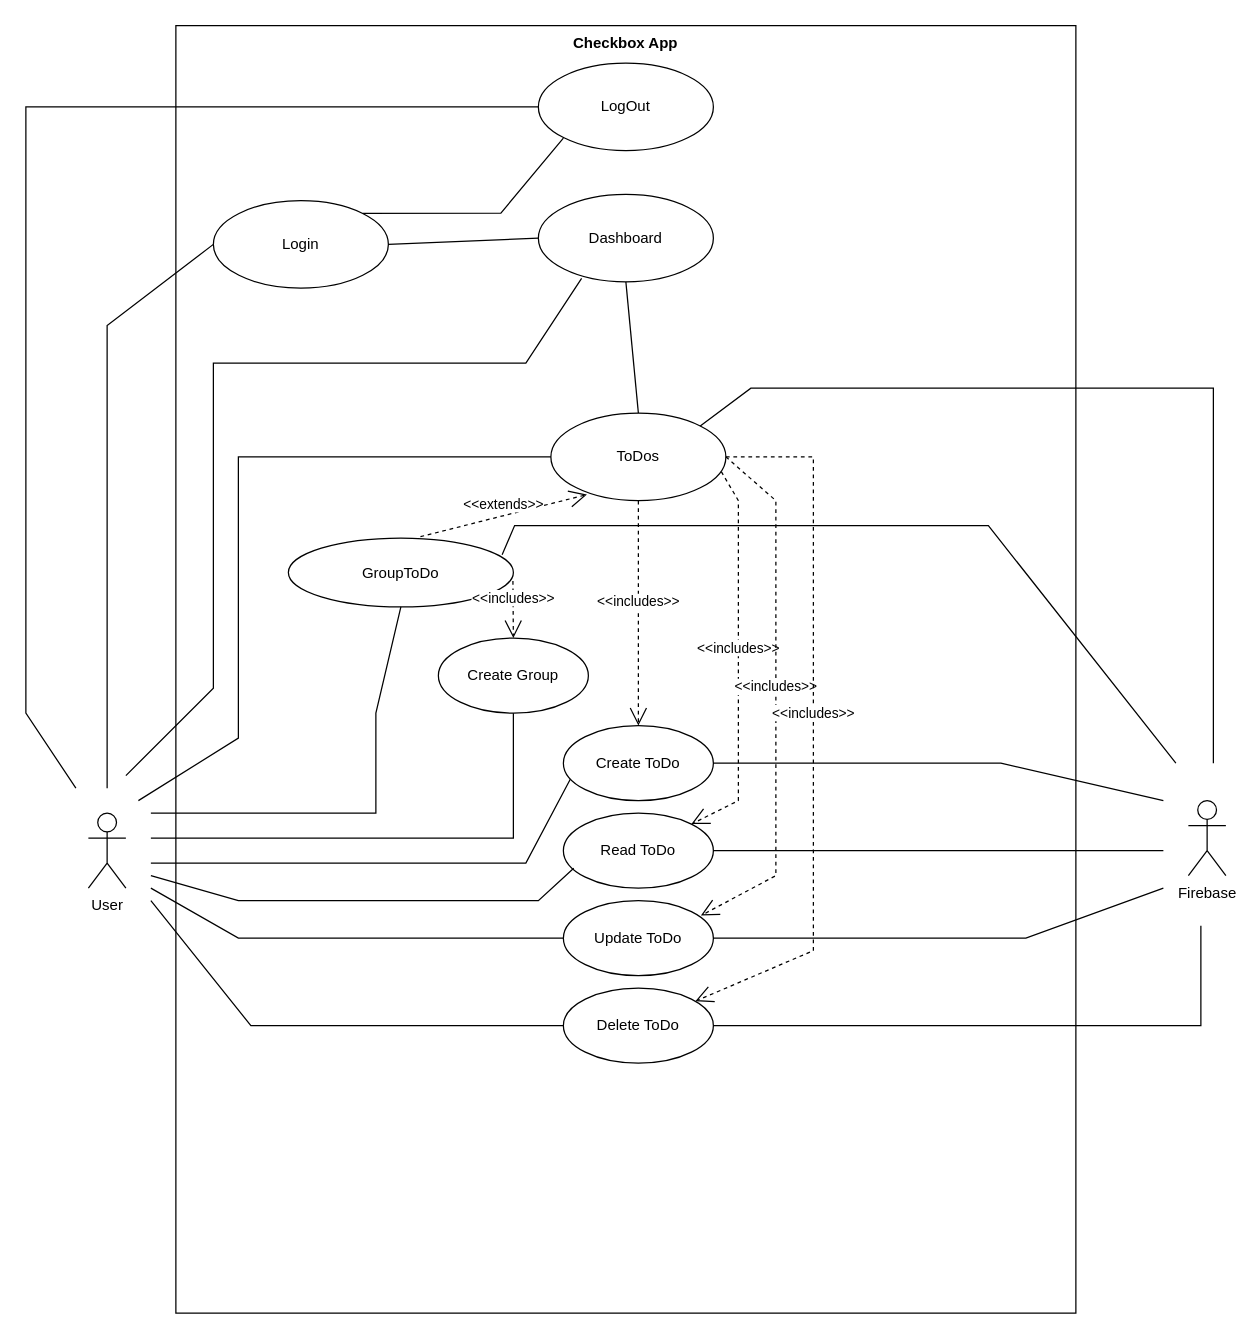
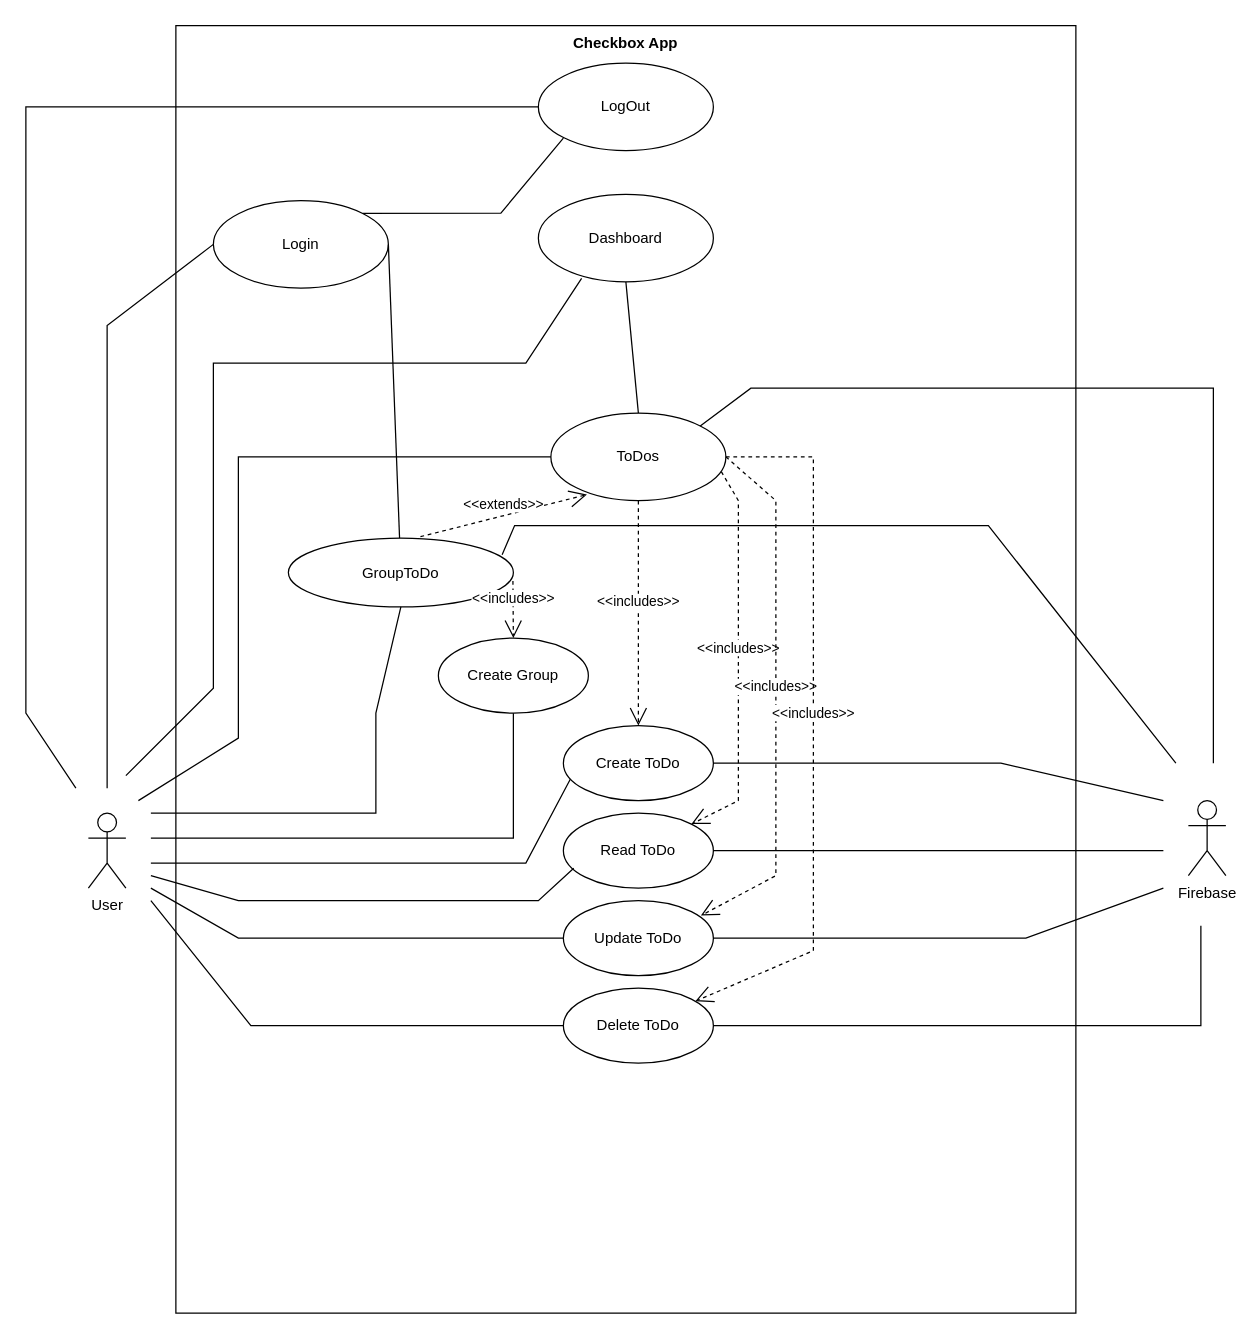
  <mxCell id="0" />
  <mxCell id="1" parent="0" />
  <mxCell id="2" value="User" style="shape=umlActor;verticalLabelPosition=bottom;verticalAlign=top;html=1;outlineConnect=0;" parent="1" vertex="1"><mxGeometry x="70" y="650" width="30" height="60" as="geometry" /></mxCell>
  <mxCell id="3" value="Checkbox App" style="shape=rect;html=1;verticalAlign=top;fontStyle=1;whiteSpace=wrap;align=center;" parent="1" vertex="1"><mxGeometry x="140" y="20" width="720" height="1030" as="geometry" /></mxCell>
  <mxCell id="4" value="Login" style="ellipse;whiteSpace=wrap;html=1;" parent="1" vertex="1"><mxGeometry x="170" y="160" width="140" height="70" as="geometry" /></mxCell>
  <mxCell id="5" value="Dashboard" style="ellipse;whiteSpace=wrap;html=1;" parent="1" vertex="1"><mxGeometry x="430" y="155" width="140" height="70" as="geometry" /></mxCell>
- <mxCell id="6" value="" style="edgeStyle=none;html=1;endArrow=none;verticalAlign=bottom;rounded=0;exitX=1;exitY=0.5;exitDx=0;exitDy=0;entryX=0;entryY=0.5;entryDx=0;entryDy=0;" parent="1" source="4" target="5" edge="1"><mxGeometry width="160" relative="1" as="geometry"><mxPoint x="560" y="720" as="sourcePoint" /><mxPoint x="720" y="720" as="targetPoint" /></mxGeometry></mxCell>
+ <mxCell id="6" value="" style="edgeStyle=none;html=1;endArrow=none;verticalAlign=bottom;rounded=0;exitX=1;exitY=0.5;exitDx=0;exitDy=0;" parent="1" source="4" target="14" edge="1"><mxGeometry width="160" relative="1" as="geometry"><mxPoint x="560" y="720" as="sourcePoint" /><mxPoint x="720" y="720" as="targetPoint" /></mxGeometry></mxCell>
  <mxCell id="7" value="ToDos" style="ellipse;whiteSpace=wrap;html=1;" parent="1" vertex="1"><mxGeometry x="440" y="330" width="140" height="70" as="geometry" /></mxCell>
  <mxCell id="8" value="" style="edgeStyle=none;html=1;endArrow=none;verticalAlign=bottom;rounded=0;exitX=0.5;exitY=1;exitDx=0;exitDy=0;entryX=0.5;entryY=0;entryDx=0;entryDy=0;" parent="1" source="5" target="7" edge="1"><mxGeometry width="160" relative="1" as="geometry"><mxPoint x="560" y="720" as="sourcePoint" /><mxPoint x="720" y="720" as="targetPoint" /></mxGeometry></mxCell>
  <mxCell id="9" value="Create ToDo" style="ellipse;whiteSpace=wrap;html=1;" parent="1" vertex="1"><mxGeometry x="450" y="580" width="120" height="60" as="geometry" /></mxCell>
  <mxCell id="10" value="Read ToDo" style="ellipse;whiteSpace=wrap;html=1;" parent="1" vertex="1"><mxGeometry x="450" y="650" width="120" height="60" as="geometry" /></mxCell>
  <mxCell id="11" value="Update ToDo" style="ellipse;whiteSpace=wrap;html=1;" parent="1" vertex="1"><mxGeometry x="450" y="720" width="120" height="60" as="geometry" /></mxCell>
  <mxCell id="12" value="Delete ToDo" style="ellipse;whiteSpace=wrap;html=1;" parent="1" vertex="1"><mxGeometry x="450" y="790" width="120" height="60" as="geometry" /></mxCell>
  <mxCell id="13" value="" style="edgeStyle=none;html=1;endArrow=none;verticalAlign=bottom;rounded=0;entryX=0;entryY=0.5;entryDx=0;entryDy=0;" parent="1" target="7" edge="1"><mxGeometry width="160" relative="1" as="geometry"><mxPoint x="110" y="640" as="sourcePoint" /><mxPoint x="420" y="520" as="targetPoint" /><Array as="points"><mxPoint x="190" y="590" /><mxPoint x="190" y="365" /><mxPoint x="260" y="365" /></Array></mxGeometry></mxCell>
  <mxCell id="14" value="GroupToDo" style="ellipse;whiteSpace=wrap;html=1;" parent="1" vertex="1"><mxGeometry x="230" y="430" width="180" height="55" as="geometry" /></mxCell>
  <mxCell id="15" value="&amp;lt;&amp;lt;extends&amp;gt;&amp;gt;" style="edgeStyle=none;html=1;endArrow=open;endFill=0;endSize=12;verticalAlign=bottom;rounded=0;exitX=0.587;exitY=-0.021;exitDx=0;exitDy=0;dashed=1;entryX=0.206;entryY=0.931;entryDx=0;entryDy=0;exitPerimeter=0;entryPerimeter=0;" parent="1" source="14" target="7" edge="1"><mxGeometry x="-0.005" width="160" relative="1" as="geometry"><mxPoint x="580" y="890" as="sourcePoint" /><mxPoint x="658" y="992" as="targetPoint" /><mxPoint as="offset" /><Array as="points" /></mxGeometry></mxCell>
  <mxCell id="16" value="" style="edgeStyle=none;html=1;endArrow=none;verticalAlign=bottom;rounded=0;entryX=0;entryY=0.5;entryDx=0;entryDy=0;" parent="1" target="4" edge="1"><mxGeometry width="160" relative="1" as="geometry"><mxPoint x="85" y="630" as="sourcePoint" /><mxPoint x="390" y="690" as="targetPoint" /><Array as="points"><mxPoint x="85" y="455" /><mxPoint x="85" y="260" /></Array></mxGeometry></mxCell>
  <mxCell id="17" value="" style="edgeStyle=none;html=1;endArrow=none;verticalAlign=bottom;rounded=0;entryX=0.5;entryY=1;entryDx=0;entryDy=0;" parent="1" target="14" edge="1"><mxGeometry width="160" relative="1" as="geometry"><mxPoint x="120" y="650" as="sourcePoint" /><mxPoint x="145" y="622.5" as="targetPoint" /><Array as="points"><mxPoint x="300" y="650" /><mxPoint x="300" y="570" /></Array></mxGeometry></mxCell>
  <mxCell id="18" value="LogOut" style="ellipse;whiteSpace=wrap;html=1;" parent="1" vertex="1"><mxGeometry x="430" y="50" width="140" height="70" as="geometry" /></mxCell>
  <mxCell id="19" value="" style="edgeStyle=none;html=1;endArrow=none;verticalAlign=bottom;rounded=0;exitX=1;exitY=0;exitDx=0;exitDy=0;entryX=0;entryY=1;entryDx=0;entryDy=0;" parent="1" source="4" target="18" edge="1"><mxGeometry width="160" relative="1" as="geometry"><mxPoint x="330" y="420" as="sourcePoint" /><mxPoint x="440" y="110" as="targetPoint" /><Array as="points"><mxPoint x="400" y="170" /><mxPoint x="450" y="110" /></Array></mxGeometry></mxCell>
  <mxCell id="20" value="" style="edgeStyle=none;html=1;endArrow=none;verticalAlign=bottom;rounded=0;entryX=0;entryY=0.5;entryDx=0;entryDy=0;" parent="1" target="18" edge="1"><mxGeometry width="160" relative="1" as="geometry"><mxPoint x="60" y="630" as="sourcePoint" /><mxPoint x="250" y="790" as="targetPoint" /><Array as="points"><mxPoint x="20" y="570" /><mxPoint x="20" y="85" /></Array></mxGeometry></mxCell>
  <mxCell id="21" value="" style="edgeStyle=none;html=1;endArrow=none;verticalAlign=bottom;rounded=0;entryX=0.046;entryY=0.715;entryDx=0;entryDy=0;entryPerimeter=0;" parent="1" target="9" edge="1"><mxGeometry width="160" relative="1" as="geometry"><mxPoint x="120" y="690" as="sourcePoint" /><mxPoint x="600" y="640" as="targetPoint" /><Array as="points"><mxPoint x="210" y="690" /><mxPoint x="420" y="690" /></Array></mxGeometry></mxCell>
  <mxCell id="22" value="" style="edgeStyle=none;html=1;endArrow=none;verticalAlign=bottom;rounded=0;entryX=0.069;entryY=0.736;entryDx=0;entryDy=0;entryPerimeter=0;" parent="1" target="10" edge="1"><mxGeometry width="160" relative="1" as="geometry"><mxPoint x="120" y="700" as="sourcePoint" /><mxPoint x="280" y="679.58" as="targetPoint" /><Array as="points"><mxPoint x="190" y="720" /><mxPoint x="430" y="720" /></Array></mxGeometry></mxCell>
  <mxCell id="23" value="" style="edgeStyle=none;html=1;endArrow=none;verticalAlign=bottom;rounded=0;entryX=0;entryY=0.5;entryDx=0;entryDy=0;" parent="1" target="11" edge="1"><mxGeometry width="160" relative="1" as="geometry"><mxPoint x="120" y="710" as="sourcePoint" /><mxPoint x="620" y="700.42" as="targetPoint" /><Array as="points"><mxPoint x="190" y="750" /></Array></mxGeometry></mxCell>
  <mxCell id="24" value="" style="edgeStyle=none;html=1;endArrow=none;verticalAlign=bottom;rounded=0;entryX=0;entryY=0.5;entryDx=0;entryDy=0;" parent="1" target="12" edge="1"><mxGeometry width="160" relative="1" as="geometry"><mxPoint x="120" y="720" as="sourcePoint" /><mxPoint x="620" y="770" as="targetPoint" /><Array as="points"><mxPoint x="200" y="820" /></Array></mxGeometry></mxCell>
  <mxCell id="25" value="&amp;lt;&amp;lt;includes&amp;gt;&amp;gt;" style="edgeStyle=none;html=1;endArrow=open;endFill=0;endSize=12;verticalAlign=bottom;rounded=0;dashed=1;" parent="1" source="7" target="9" edge="1"><mxGeometry width="160" relative="1" as="geometry"><mxPoint x="580" y="630" as="sourcePoint" /><mxPoint x="740" y="630" as="targetPoint" /></mxGeometry></mxCell>
  <mxCell id="26" value="" style="edgeStyle=none;html=1;endArrow=none;verticalAlign=bottom;rounded=0;entryX=1;entryY=0.5;entryDx=0;entryDy=0;startArrow=none;" parent="1" target="12" edge="1"><mxGeometry width="160" relative="1" as="geometry"><mxPoint x="960" y="740" as="sourcePoint" /><mxPoint x="1229" y="780" as="targetPoint" /><Array as="points"><mxPoint x="960" y="820" /></Array></mxGeometry></mxCell>
  <mxCell id="27" value="" style="edgeStyle=none;html=1;endArrow=none;verticalAlign=bottom;rounded=0;entryX=1;entryY=0.5;entryDx=0;entryDy=0;" parent="1" target="11" edge="1"><mxGeometry width="160" relative="1" as="geometry"><mxPoint x="930" y="710" as="sourcePoint" /><mxPoint x="740" y="750" as="targetPoint" /><Array as="points"><mxPoint x="820" y="750" /><mxPoint x="750" y="750" /></Array></mxGeometry></mxCell>
  <mxCell id="28" value="&amp;lt;&amp;lt;includes&amp;gt;&amp;gt;" style="edgeStyle=none;html=1;endArrow=open;endFill=0;endSize=12;verticalAlign=bottom;rounded=0;dashed=1;exitX=0.974;exitY=0.669;exitDx=0;exitDy=0;exitPerimeter=0;entryX=1;entryY=0;entryDx=0;entryDy=0;" parent="1" source="7" target="10" edge="1"><mxGeometry width="160" relative="1" as="geometry"><mxPoint x="586" y="576" as="sourcePoint" /><mxPoint x="733" y="669" as="targetPoint" /><Array as="points"><mxPoint x="590" y="400" /><mxPoint x="590" y="640" /></Array></mxGeometry></mxCell>
  <mxCell id="29" value="&amp;lt;&amp;lt;includes&amp;gt;&amp;gt;" style="edgeStyle=none;html=1;endArrow=open;endFill=0;endSize=12;verticalAlign=bottom;rounded=0;dashed=1;exitX=1;exitY=0.5;exitDx=0;exitDy=0;entryX=1;entryY=0;entryDx=0;entryDy=0;" parent="1" source="7" edge="1"><mxGeometry width="160" relative="1" as="geometry"><mxPoint x="584" y="450" as="sourcePoint" /><mxPoint x="560" y="732" as="targetPoint" /><Array as="points"><mxPoint x="620" y="400" /><mxPoint x="620" y="700" /></Array></mxGeometry></mxCell>
  <mxCell id="30" value="&amp;lt;&amp;lt;includes&amp;gt;&amp;gt;" style="edgeStyle=none;html=1;endArrow=open;endFill=0;endSize=12;verticalAlign=bottom;rounded=0;dashed=1;exitX=1;exitY=0.5;exitDx=0;exitDy=0;" parent="1" source="7" target="12" edge="1"><mxGeometry width="160" relative="1" as="geometry"><mxPoint x="600" y="426.5" as="sourcePoint" /><mxPoint x="580" y="793.5" as="targetPoint" /><Array as="points"><mxPoint x="650" y="365" /><mxPoint x="650" y="760" /></Array></mxGeometry></mxCell>
  <mxCell id="31" value="" style="edgeStyle=none;html=1;endArrow=none;verticalAlign=bottom;rounded=0;entryX=1;entryY=0.5;entryDx=0;entryDy=0;" parent="1" edge="1"><mxGeometry width="160" relative="1" as="geometry"><mxPoint x="930" y="680" as="sourcePoint" /><mxPoint x="570" y="680" as="targetPoint" /><Array as="points"><mxPoint x="730" y="680" /></Array></mxGeometry></mxCell>
  <mxCell id="32" value="" style="edgeStyle=none;html=1;endArrow=none;verticalAlign=bottom;rounded=0;entryX=1;entryY=0.5;entryDx=0;entryDy=0;" parent="1" edge="1"><mxGeometry width="160" relative="1" as="geometry"><mxPoint x="930" y="640" as="sourcePoint" /><mxPoint x="570" y="610" as="targetPoint" /><Array as="points"><mxPoint x="800" y="610" /><mxPoint x="700" y="610" /></Array></mxGeometry></mxCell>
  <mxCell id="33" value="" style="edgeStyle=none;html=1;endArrow=none;verticalAlign=bottom;rounded=0;entryX=0.247;entryY=0.96;entryDx=0;entryDy=0;entryPerimeter=0;" parent="1" target="5" edge="1"><mxGeometry width="160" relative="1" as="geometry"><mxPoint x="100" y="620" as="sourcePoint" /><mxPoint x="205" y="170" as="targetPoint" /><Array as="points"><mxPoint x="170" y="550" /><mxPoint x="170" y="290" /><mxPoint x="420" y="290" /></Array></mxGeometry></mxCell>
  <mxCell id="34" value="Firebase" style="shape=umlActor;verticalLabelPosition=bottom;verticalAlign=top;html=1;outlineConnect=0;" parent="1" vertex="1"><mxGeometry x="950" y="640" width="30" height="60" as="geometry" /></mxCell>
  <mxCell id="35" value="Create Group" style="ellipse;whiteSpace=wrap;html=1;" vertex="1" parent="1"><mxGeometry x="350" y="510" width="120" height="60" as="geometry" /></mxCell>
  <mxCell id="36" value="&amp;lt;&amp;lt;includes&amp;gt;&amp;gt;" style="edgeStyle=none;html=1;endArrow=open;endFill=0;endSize=12;verticalAlign=bottom;rounded=0;dashed=1;exitX=0.998;exitY=0.622;exitDx=0;exitDy=0;exitPerimeter=0;entryX=0.5;entryY=0;entryDx=0;entryDy=0;" edge="1" parent="1" source="14" target="35"><mxGeometry width="160" relative="1" as="geometry"><mxPoint x="409.5" y="500" as="sourcePoint" /><mxPoint x="409.5" y="680" as="targetPoint" /></mxGeometry></mxCell>
  <mxCell id="37" value="" style="edgeStyle=none;html=1;endArrow=none;verticalAlign=bottom;rounded=0;entryX=0.5;entryY=1;entryDx=0;entryDy=0;" edge="1" parent="1" target="35"><mxGeometry width="160" relative="1" as="geometry"><mxPoint x="120" y="670" as="sourcePoint" /><mxPoint x="300" y="520" as="targetPoint" /><Array as="points"><mxPoint x="190" y="670" /><mxPoint x="410" y="670" /></Array></mxGeometry></mxCell>
  <mxCell id="38" value="" style="edgeStyle=none;html=1;endArrow=none;verticalAlign=bottom;rounded=0;entryX=1;entryY=0;entryDx=0;entryDy=0;" edge="1" parent="1" target="7"><mxGeometry width="160" relative="1" as="geometry"><mxPoint x="970" y="610" as="sourcePoint" /><mxPoint x="570" y="340" as="targetPoint" /><Array as="points"><mxPoint x="970" y="310" /><mxPoint x="600" y="310" /></Array></mxGeometry></mxCell>
  <mxCell id="39" value="" style="edgeStyle=none;html=1;endArrow=none;verticalAlign=bottom;rounded=0;entryX=0.95;entryY=0.243;entryDx=0;entryDy=0;entryPerimeter=0;" edge="1" parent="1" target="14"><mxGeometry width="160" relative="1" as="geometry"><mxPoint x="940" y="610" as="sourcePoint" /><mxPoint x="370" y="450" as="targetPoint" /><Array as="points"><mxPoint x="790" y="420" /><mxPoint x="411" y="420" /></Array></mxGeometry></mxCell>
